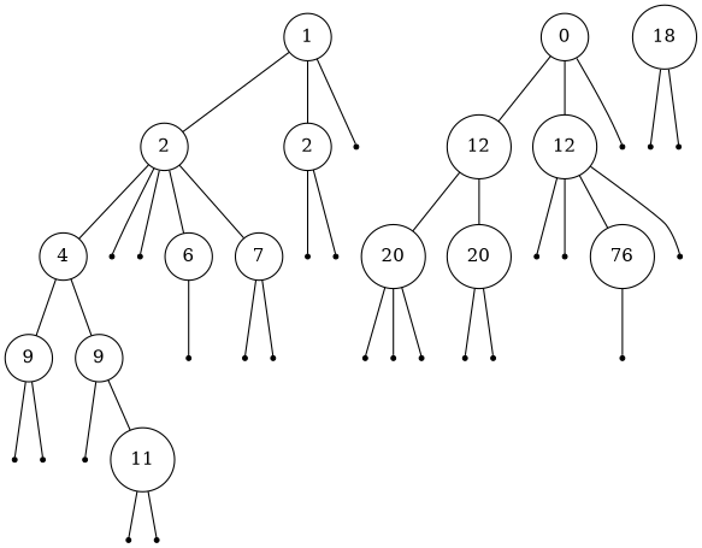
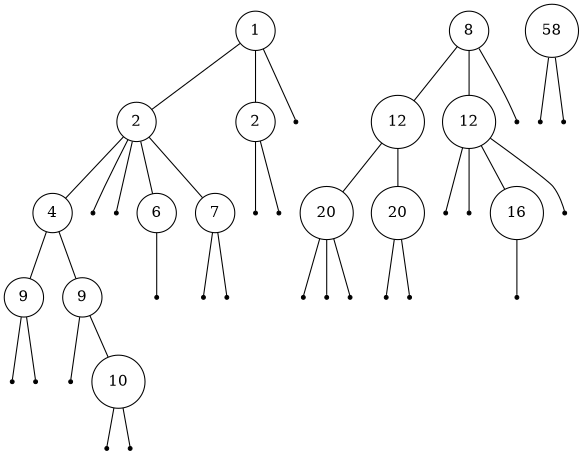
  digraph {
    node [shape=point]
    edge [arrowhead=none arrowtail=none]
    n1 [label=1 shape=circle width=0.1]
    n2 [label=2 shape=circle width=0.1]
    n3 [label=2 shape=circle width=0.1]
    treeimplementationSchroderTreeImpl5cad8086
    n5 [label=4 shape=circle width=0.1]
    treeimplementationSchroderTreeImpl61bbe9ba
    treeimplementationSchroderTreeImpl610455d6
    n8 [label=6 shape=circle width=0.1]
    n9 [label=7 shape=circle width=0.1]
    treeimplementationSchroderTreeImpl7a81197d
    treeimplementationSchroderTreeImpl5ca881b5
    n12 [label=9 shape=circle width=0.1]
    n13 [label=9 shape=circle width=0.1]
    treeimplementationSchroderTreeImpl4dc63996
    treeimplementationSchroderTreeImpl4617c264
    treeimplementationSchroderTreeImpl36baf30c
    treeimplementationSchroderTreeImpl266474c2
    treeimplementationSchroderTreeImpl6f94fa3e
    treeimplementationSchroderTreeImpl5e481248
-   n20 [label=11 shape=circle width=0.1]
-   n21 [label=0 shape=circle width=0.1]
+   n20 [label=10 shape=circle width=0.1]
+   n21 [label=8 shape=circle width=0.1]
    n22 [label=12 shape=circle width=0.1]
    n23 [label=12 shape=circle width=0.1]
    treeimplementationSchroderTreeImpl3764951d
    treeimplementationSchroderTreeImpl63947c6b
    treeimplementationSchroderTreeImpl2b193f2d
    n27 [label=20 shape=circle width=0.1]
    n28 [label=20 shape=circle width=0.1]
    treeimplementationSchroderTreeImpl27c170f0
    treeimplementationSchroderTreeImpl5451c3a8
-   n31 [label=76 shape=circle width=0.1]
+   n31 [label=16 shape=circle width=0.1]
    treeimplementationSchroderTreeImpl5a07e868
    treeimplementationSchroderTreeImpl3cd1a2f1
    treeimplementationSchroderTreeImpl2f0e140b
    treeimplementationSchroderTreeImpl7440e464
    treeimplementationSchroderTreeImpl49476842
    treeimplementationSchroderTreeImpl78308db1
    treeimplementationSchroderTreeImpl2c7b84de
-   n39 [label=18 shape=circle width=0.1]
+   n39 [label=58 shape=circle width=0.1]
    treeimplementationSchroderTreeImpl3fee733d
    treeimplementationSchroderTreeImpl5acf9800
    n1 -> n2
    n1 -> n3
    n1 -> treeimplementationSchroderTreeImpl5cad8086
    n2 -> n5
    n2 -> treeimplementationSchroderTreeImpl61bbe9ba
    n2 -> treeimplementationSchroderTreeImpl610455d6
    n2 -> n8
    n2 -> n9
    n3 -> treeimplementationSchroderTreeImpl7a81197d
    n3 -> treeimplementationSchroderTreeImpl5ca881b5
    n5 -> n12
    n5 -> n13
    n8 -> treeimplementationSchroderTreeImpl4dc63996
    n9 -> treeimplementationSchroderTreeImpl4617c264
    n9 -> treeimplementationSchroderTreeImpl36baf30c
    n12 -> treeimplementationSchroderTreeImpl266474c2
    n12 -> treeimplementationSchroderTreeImpl6f94fa3e
    n13 -> treeimplementationSchroderTreeImpl5e481248
    n13 -> n20
    n20 -> treeimplementationSchroderTreeImpl63947c6b
    n20 -> treeimplementationSchroderTreeImpl2b193f2d
    n21 -> n22
    n21 -> n23
    n21 -> treeimplementationSchroderTreeImpl3764951d
    n22 -> n27
    n22 -> n28
    n23 -> treeimplementationSchroderTreeImpl27c170f0
    n23 -> treeimplementationSchroderTreeImpl5451c3a8
    n23 -> n31
    n23 -> treeimplementationSchroderTreeImpl5a07e868
    n27 -> treeimplementationSchroderTreeImpl3cd1a2f1
    n27 -> treeimplementationSchroderTreeImpl2f0e140b
    n27 -> treeimplementationSchroderTreeImpl7440e464
    n28 -> treeimplementationSchroderTreeImpl49476842
    n28 -> treeimplementationSchroderTreeImpl78308db1
    n31 -> treeimplementationSchroderTreeImpl2c7b84de
    n39 -> treeimplementationSchroderTreeImpl3fee733d
    n39 -> treeimplementationSchroderTreeImpl5acf9800
  }
